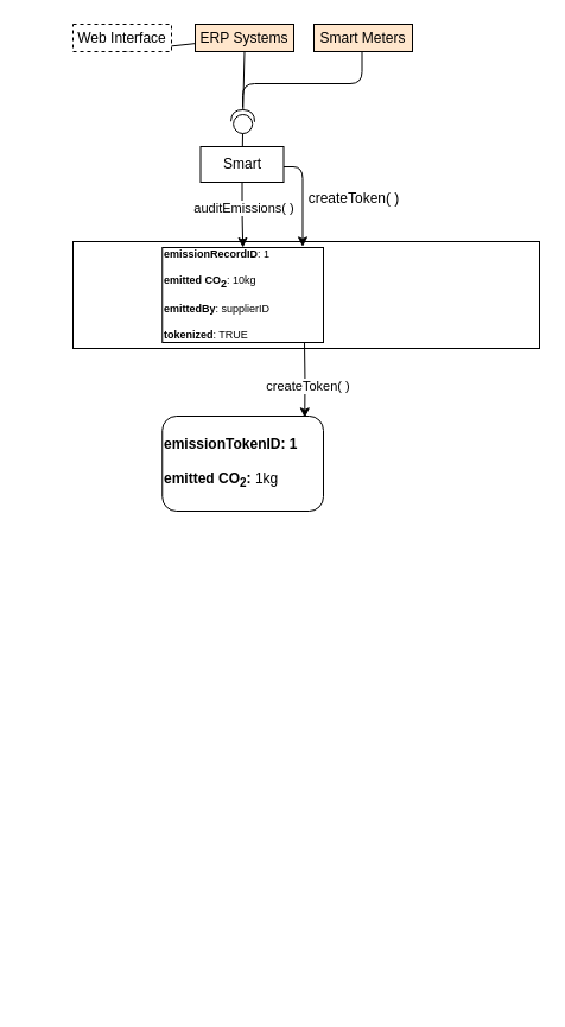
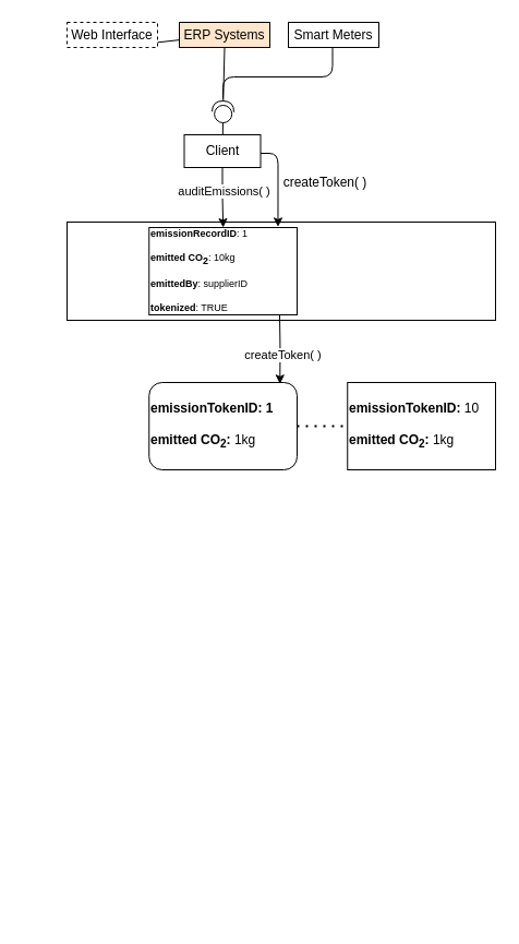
  <mxCell id="0" />
  <mxCell id="1" parent="0" />
  <mxCell id="2" value="" style="rounded=0;whiteSpace=wrap;html=1;" vertex="1" parent="1"><mxGeometry x="61" y="203" width="393" height="90" as="geometry" /></mxCell>
  <mxCell id="3" value="" style="html=1;verticalAlign=bottom;labelBackgroundColor=none;endArrow=oval;endFill=0;endSize=16;rounded=0;jumpSize=200;fontColor=default;exitX=0.5;exitY=0;exitDx=0;exitDy=0;" edge="1" parent="1"><mxGeometry width="160" relative="1" as="geometry"><mxPoint x="203.5" y="140" as="sourcePoint" /><mxPoint x="204.16" y="104" as="targetPoint" /></mxGeometry></mxCell>
  <mxCell id="4" style="orthogonalLoop=1;jettySize=auto;html=1;exitX=0.5;exitY=1;exitDx=0;exitDy=0;endArrow=none;endFill=0;" edge="1" parent="1" source="5" target="6"><mxGeometry relative="1" as="geometry" /></mxCell>
  <mxCell id="5" value="Web Interface" style="rounded=0;whiteSpace=wrap;html=1;labelBackgroundColor=none;dashed=1;" vertex="1" parent="1"><mxGeometry x="61" y="20" width="83" height="23" as="geometry" /></mxCell>
  <mxCell id="6" value="ERP Systems" style="rounded=0;whiteSpace=wrap;html=1;labelBackgroundColor=none;fillColor=#ffe6cc;" vertex="1" parent="1"><mxGeometry x="164" y="20" width="83" height="23" as="geometry" /></mxCell>
  <mxCell id="7" style="edgeStyle=orthogonalEdgeStyle;orthogonalLoop=1;jettySize=auto;html=1;endArrow=none;endFill=0;" edge="1" parent="1"><mxGeometry relative="1" as="geometry"><mxPoint x="204" y="90" as="targetPoint" /><mxPoint x="304.5" y="33" as="sourcePoint" /><Array as="points"><mxPoint x="305" y="70" /><mxPoint x="204" y="70" /></Array></mxGeometry></mxCell>
- <mxCell id="8" value="Smart Meters" style="rounded=0;whiteSpace=wrap;html=1;labelBackgroundColor=none;fillColor=#ffe6cc;" vertex="1" parent="1"><mxGeometry x="264" y="20" width="83" height="23" as="geometry" /></mxCell>
+ <mxCell id="8" value="Smart Meters" style="rounded=0;whiteSpace=wrap;html=1;labelBackgroundColor=none;" vertex="1" parent="1"><mxGeometry x="264" y="20" width="83" height="23" as="geometry" /></mxCell>
  <mxCell id="9" value="" style="html=1;verticalAlign=bottom;labelBackgroundColor=none;endArrow=halfCircle;endFill=0;endSize=8;rounded=0;fontColor=default;exitX=0.5;exitY=1;exitDx=0;exitDy=0;" edge="1" parent="1" source="6"><mxGeometry width="160" relative="1" as="geometry"><mxPoint x="204" y="50" as="sourcePoint" /><mxPoint x="204" y="102" as="targetPoint" /></mxGeometry></mxCell>
  <mxCell id="10" value="&lt;b style=&quot;font-size: 9px;&quot;&gt;emissionRecordID&lt;/b&gt;:&amp;nbsp;1&lt;br style=&quot;font-size: 9px;&quot;&gt;&lt;br style=&quot;font-size: 9px;&quot;&gt;&lt;b style=&quot;font-size: 9px;&quot;&gt;emitted CO&lt;sub style=&quot;font-size: 9px;&quot;&gt;2&lt;/sub&gt;&lt;/b&gt;: 10kg&lt;br style=&quot;font-size: 9px;&quot;&gt;&lt;br style=&quot;font-size: 9px;&quot;&gt;&lt;b style=&quot;font-size: 9px;&quot;&gt;emittedBy&lt;/b&gt;: supplierID&lt;br style=&quot;font-size: 9px;&quot;&gt;&lt;br style=&quot;font-size: 9px;&quot;&gt;&lt;b style=&quot;font-size: 9px;&quot;&gt;tokenized&lt;/b&gt;: TRUE" style="rounded=0;whiteSpace=wrap;html=1;align=left;fontSize=9;" vertex="1" parent="1"><mxGeometry x="136.25" y="208" width="135.75" height="80" as="geometry" /></mxCell>
  <mxCell id="11" style="edgeStyle=orthogonalEdgeStyle;orthogonalLoop=1;jettySize=auto;html=1;exitX=0.5;exitY=1;exitDx=0;exitDy=0;" edge="1" parent="1" source="14" target="10"><mxGeometry relative="1" as="geometry" /></mxCell>
  <mxCell id="12" value="auditEmissions( )" style="edgeLabel;html=1;align=center;verticalAlign=middle;resizable=0;points=[];" vertex="1" connectable="0" parent="11"><mxGeometry x="-0.244" y="1" relative="1" as="geometry"><mxPoint as="offset" /></mxGeometry></mxCell>
  <mxCell id="13" style="edgeStyle=orthogonalEdgeStyle;orthogonalLoop=1;jettySize=auto;html=1;entryX=0.871;entryY=-0.008;entryDx=0;entryDy=0;entryPerimeter=0;" edge="1" parent="1" source="14" target="10"><mxGeometry relative="1" as="geometry"><Array as="points"><mxPoint x="254" y="140" /><mxPoint x="254" y="207" /></Array></mxGeometry></mxCell>
- <mxCell id="14" value="Smart" style="rounded=0;whiteSpace=wrap;html=1;" vertex="1" parent="1"><mxGeometry x="168.5" y="123" width="70" height="30" as="geometry" /></mxCell>
+ <mxCell id="14" value="Client" style="rounded=0;whiteSpace=wrap;html=1;" vertex="1" parent="1"><mxGeometry x="168.5" y="123" width="70" height="30" as="geometry" /></mxCell>
  <mxCell id="15" value="&lt;b&gt;emissionTokenID: 1&lt;br&gt;&lt;br&gt;emitted CO&lt;sub&gt;2&lt;/sub&gt;: &lt;/b&gt;1kg" style="whiteSpace=wrap;html=1;align=left;rounded=1;" vertex="1" parent="1"><mxGeometry x="136.25" y="350" width="135.75" height="80" as="geometry" /></mxCell>
+ <mxCell id="16" value="&lt;b&gt;emissionTokenID: &lt;/b&gt;10&lt;br&gt;&lt;br&gt;&lt;b&gt;emitted CO&lt;/b&gt;&lt;sub style=&quot;font-weight: bold;&quot;&gt;2&lt;/sub&gt;&lt;b&gt;: &lt;/b&gt;1kg" style="rounded=0;whiteSpace=wrap;html=1;align=left;" vertex="1" parent="1"><mxGeometry x="318.25" y="350" width="135.75" height="80" as="geometry" /></mxCell>
+ <mxCell id="17" value="" style="endArrow=none;dashed=1;html=1;dashPattern=1 3;strokeWidth=2;entryX=0;entryY=0.5;entryDx=0;entryDy=0;exitX=1;exitY=0.5;exitDx=0;exitDy=0;" edge="1" parent="1" source="15" target="16"><mxGeometry width="50" height="50" relative="1" as="geometry"><mxPoint x="234" y="300" as="sourcePoint" /><mxPoint x="284" y="250" as="targetPoint" /></mxGeometry></mxCell>
  <mxCell id="18" value="createToken( )" style="text;html=1;strokeColor=none;fillColor=none;align=center;verticalAlign=middle;whiteSpace=wrap;rounded=0;" vertex="1" parent="1"><mxGeometry x="250" y="152" width="96" height="30" as="geometry" /></mxCell>
  <mxCell id="19" style="edgeStyle=orthogonalEdgeStyle;orthogonalLoop=1;jettySize=auto;html=1;entryX=0.884;entryY=0.016;entryDx=0;entryDy=0;entryPerimeter=0;" edge="1" parent="1" target="15"><mxGeometry relative="1" as="geometry"><mxPoint x="256" y="288" as="sourcePoint" /><mxPoint x="256.117" y="346.16" as="targetPoint" /></mxGeometry></mxCell>
  <mxCell id="20" value="createToken( )" style="edgeLabel;html=1;align=center;verticalAlign=middle;resizable=0;points=[];" vertex="1" connectable="0" parent="19"><mxGeometry x="0.15" y="2" relative="1" as="geometry"><mxPoint as="offset" /></mxGeometry></mxCell>
  <mxCell id="21" value="" style="ellipse;whiteSpace=wrap;html=1;align=center;aspect=fixed;fillColor=none;strokeColor=none;resizable=0;points=[[0.5,0.5]];outlineConnect=0;" vertex="1" parent="1"><mxGeometry x="20" y="833" width="10" height="10" as="geometry" /></mxCell>
